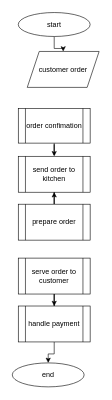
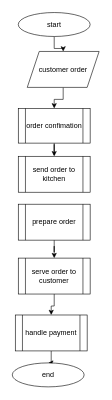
  <mxCell id="0" />
  <mxCell id="1" parent="0" />
+ <mxCell id="2" value="" style="edgeStyle=orthogonalEdgeStyle;rounded=0;orthogonalLoop=1;jettySize=auto;html=1;" edge="1" parent="1" source="3" target="13"><mxGeometry relative="1" as="geometry" /></mxCell>
  <mxCell id="3" value="customer order" style="shape=parallelogram;perimeter=parallelogramPerimeter;whiteSpace=wrap;html=1;fixedSize=1;" vertex="1" parent="1"><mxGeometry x="45" y="85" width="120" height="60" as="geometry" /></mxCell>
  <mxCell id="4" value="" style="edgeStyle=orthogonalEdgeStyle;rounded=0;orthogonalLoop=1;jettySize=auto;html=1;" edge="1" parent="1" source="13" target="5"><mxGeometry relative="1" as="geometry" /></mxCell>
  <mxCell id="5" value="send order to kitchen" style="shape=process;whiteSpace=wrap;html=1;backgroundOutline=1;" vertex="1" parent="1"><mxGeometry x="30" y="260" width="120" height="60" as="geometry" /></mxCell>
- <mxCell id="6" value="" style="edgeStyle=orthogonalEdgeStyle;rounded=0;orthogonalLoop=1;jettySize=auto;html=1;" edge="1" parent="1" source="7" target="5"><mxGeometry relative="1" as="geometry" /></mxCell>
+ <mxCell id="6" value="" style="edgeStyle=orthogonalEdgeStyle;rounded=0;orthogonalLoop=1;jettySize=auto;html=1;" edge="1" parent="1" source="7" target="9"><mxGeometry relative="1" as="geometry" /></mxCell>
  <mxCell id="7" value="prepare order" style="shape=process;whiteSpace=wrap;html=1;backgroundOutline=1;" vertex="1" parent="1"><mxGeometry x="30" y="340" width="120" height="60" as="geometry" /></mxCell>
  <mxCell id="8" style="edgeStyle=orthogonalEdgeStyle;rounded=0;orthogonalLoop=1;jettySize=auto;html=1;exitX=0.5;exitY=1;exitDx=0;exitDy=0;" edge="1" parent="1" source="9" target="11"><mxGeometry relative="1" as="geometry" /></mxCell>
  <mxCell id="9" value="serve order to customer" style="shape=process;whiteSpace=wrap;html=1;backgroundOutline=1;" vertex="1" parent="1"><mxGeometry x="30" y="430" width="120" height="60" as="geometry" /></mxCell>
  <mxCell id="10" value="" style="edgeStyle=orthogonalEdgeStyle;rounded=0;orthogonalLoop=1;jettySize=auto;html=1;" edge="1" parent="1" source="11" target="12"><mxGeometry relative="1" as="geometry" /></mxCell>
- <mxCell id="11" value="handle payment" style="shape=process;whiteSpace=wrap;html=1;backgroundOutline=1;" vertex="1" parent="1"><mxGeometry x="30" y="510" width="120" height="60" as="geometry" /></mxCell>
+ <mxCell id="11" value="handle payment" style="shape=process;whiteSpace=wrap;html=1;backgroundOutline=1;" vertex="1" parent="1"><mxGeometry x="25" y="525" width="120" height="60" as="geometry" /></mxCell>
  <mxCell id="12" value="end" style="ellipse;whiteSpace=wrap;html=1;" vertex="1" parent="1"><mxGeometry x="20" y="605" width="120" height="40" as="geometry" /></mxCell>
  <mxCell id="13" value="order confimation" style="shape=process;whiteSpace=wrap;html=1;backgroundOutline=1;" vertex="1" parent="1"><mxGeometry x="30" y="180" width="120" height="58" as="geometry" /></mxCell>
  <mxCell id="14" value="" style="edgeStyle=orthogonalEdgeStyle;rounded=0;orthogonalLoop=1;jettySize=auto;html=1;" edge="1" parent="1" source="15" target="3"><mxGeometry relative="1" as="geometry" /></mxCell>
  <mxCell id="15" value="start" style="ellipse;whiteSpace=wrap;html=1;" vertex="1" parent="1"><mxGeometry x="30" y="20" width="120" height="40" as="geometry" /></mxCell>
